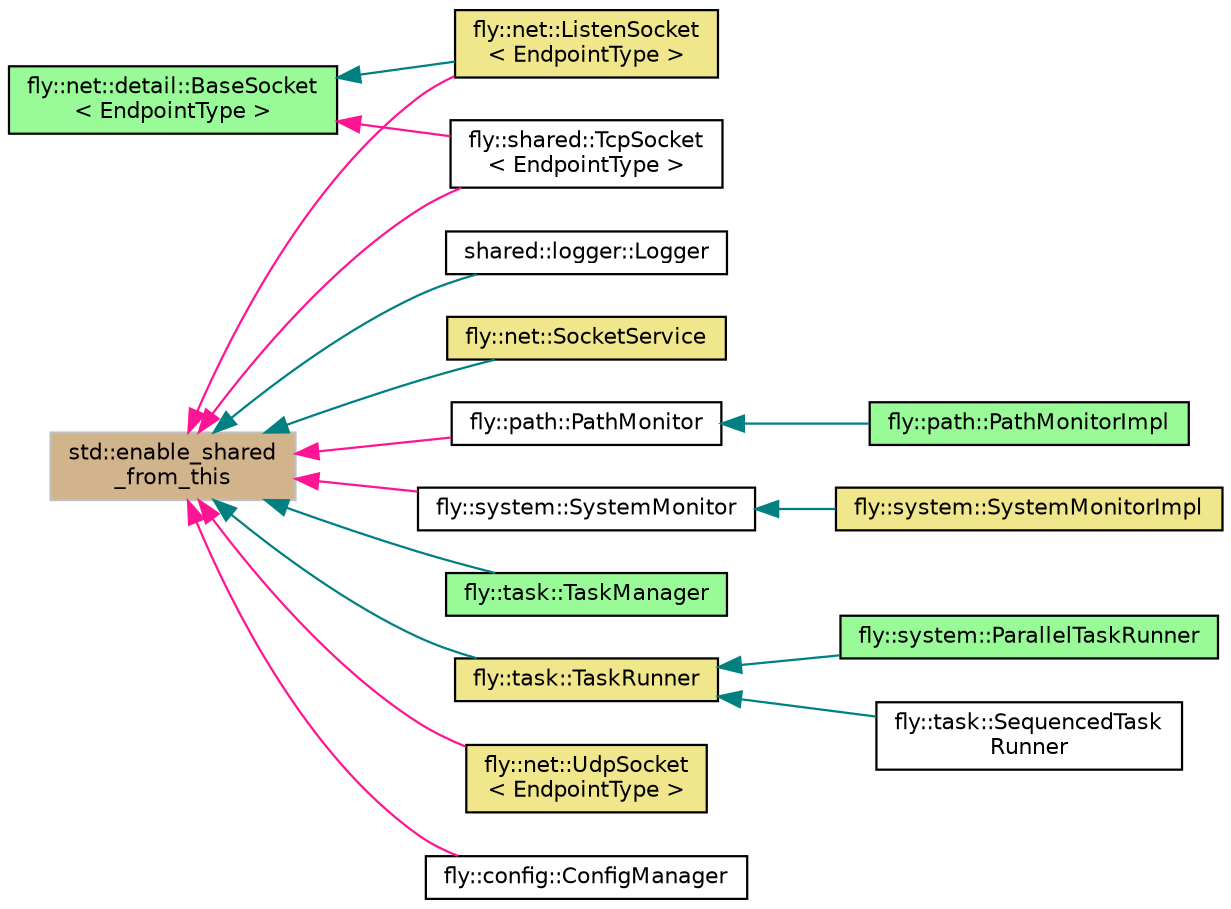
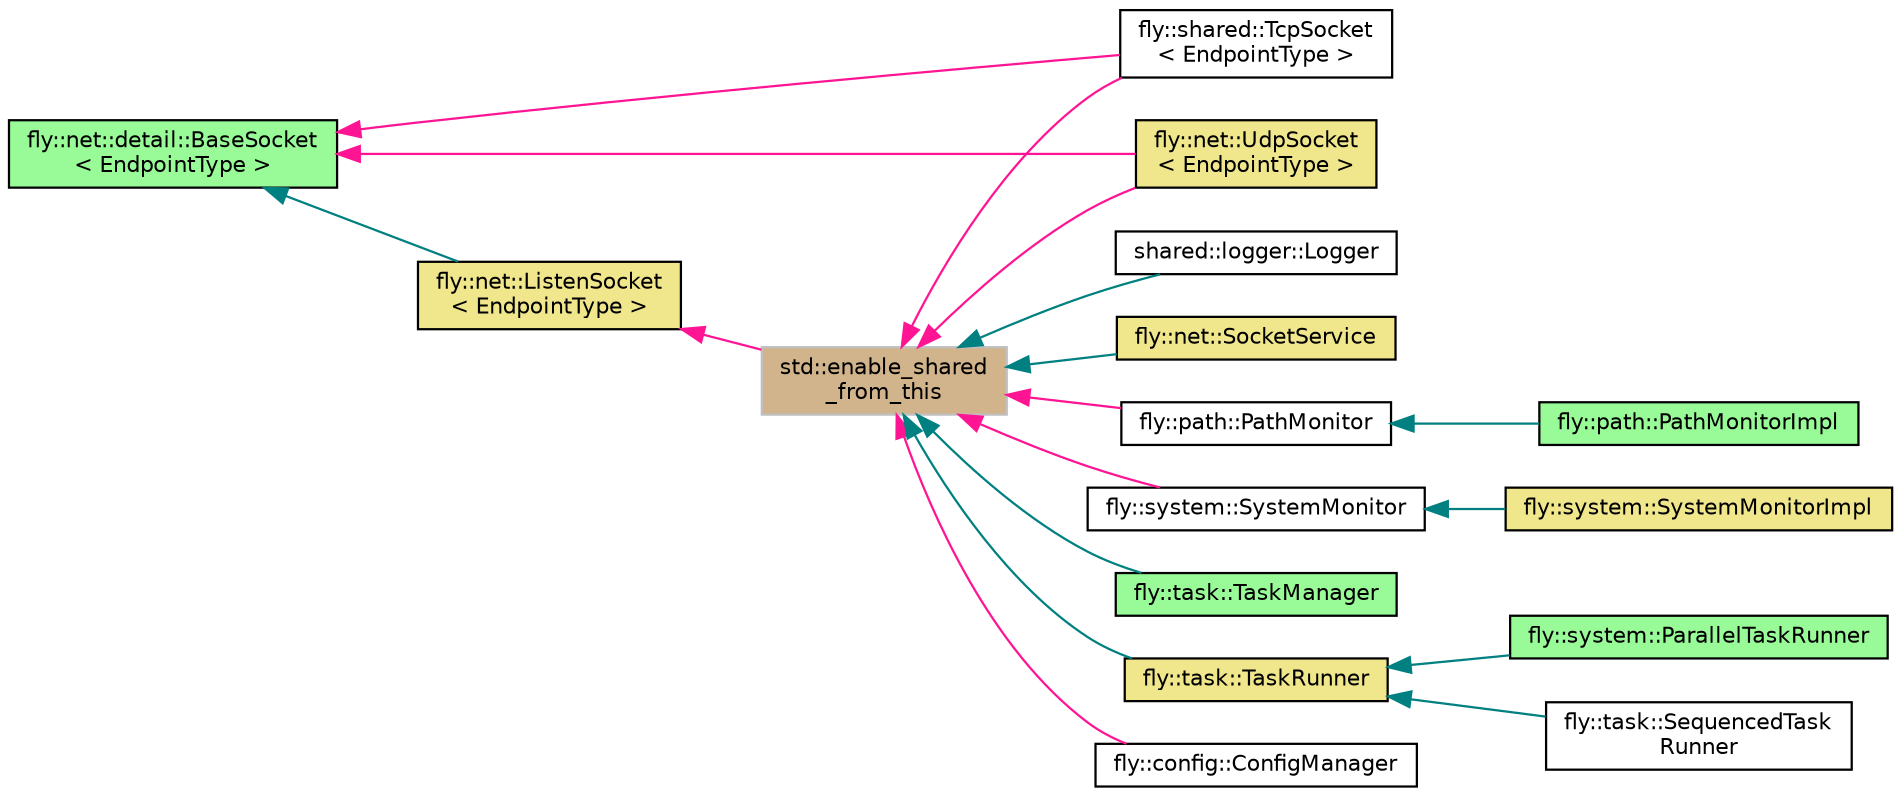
  digraph {
    rankdir=LR
    node [color=black fillcolor=white fontname=Helvetica fontsize=10 shape=record style=filled]
    edge [color=teal dir=back fontname=Helvetica fontsize=10 labelfontname=Helvetica labelfontsize=10 style=solid]
    n1 [fillcolor=palegreen height=0.2 label="fly::net::detail::BaseSocket\l\< EndpointType \>" width=0.4]
    n2 [fillcolor=khaki height=0.2 label="fly::net::ListenSocket\l\< EndpointType \>" width=0.4]
    n3 [height=0.2 label="fly::shared::TcpSocket\l\< EndpointType \>" width=0.4]
    n4 [fillcolor=khaki height=0.2 label="fly::net::UdpSocket\l\< EndpointType \>" width=0.4]
    n5 [color=grey75 fillcolor=tan height=0.2 label="std::enable_shared\l_from_this" width=0.4]
    n6 [height=0.2 label="fly::config::ConfigManager" width=0.4]
    n7 [height=0.2 label="shared::logger::Logger" width=0.4]
    n8 [fillcolor=khaki height=0.2 label="fly::net::SocketService" width=0.4]
    n9 [height=0.2 label="fly::path::PathMonitor" width=0.4]
    n10 [height=0.2 label="fly::system::SystemMonitor" width=0.4]
    n11 [fillcolor=palegreen height=0.2 label="fly::task::TaskManager" width=0.4]
    n12 [fillcolor=khaki height=0.2 label="fly::task::TaskRunner" width=0.4]
    n13 [fillcolor=palegreen height=0.2 label="fly::path::PathMonitorImpl" width=0.4]
    n14 [fillcolor=khaki height=0.2 label="fly::system::SystemMonitorImpl" width=0.4]
    n15 [fillcolor=palegreen height=0.2 label="fly::system::ParallelTaskRunner" width=0.4]
    n16 [height=0.2 label="fly::task::SequencedTask\lRunner" width=0.4]
    n1 -> n2
    n1 -> n3 [color=deeppink]
-   n5 -> n2 [color=deeppink]
+   n1 -> n4 [color=deeppink]
+   n2 -> n5 [color=deeppink]
    n5 -> n3 [color=deeppink]
    n5 -> n4 [color=deeppink]
    n5 -> n6 [color=deeppink]
    n5 -> n7
    n5 -> n8
    n5 -> n9 [color=deeppink]
    n5 -> n10 [color=deeppink]
    n5 -> n11
    n5 -> n12
    n9 -> n13
    n10 -> n14
    n12 -> n15
    n12 -> n16
  }
